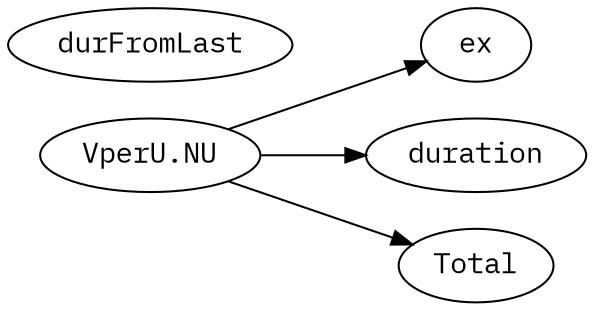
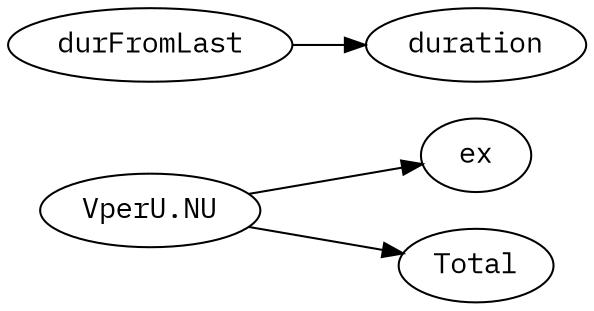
  digraph {
    fontname="IBM Plex Mono"
    rankdir=LR
    node [fontname="IBM Plex Mono"]
    edge [dir=forward fontname="IBM Plex Mono"]
    n1 [label="VperU.NU"]
    ex
    duration
    n4 [label=Total]
    durFromLast
    n1 -> ex
-   n1 -> duration
+   durFromLast -> duration
    n1 -> n4
  }
